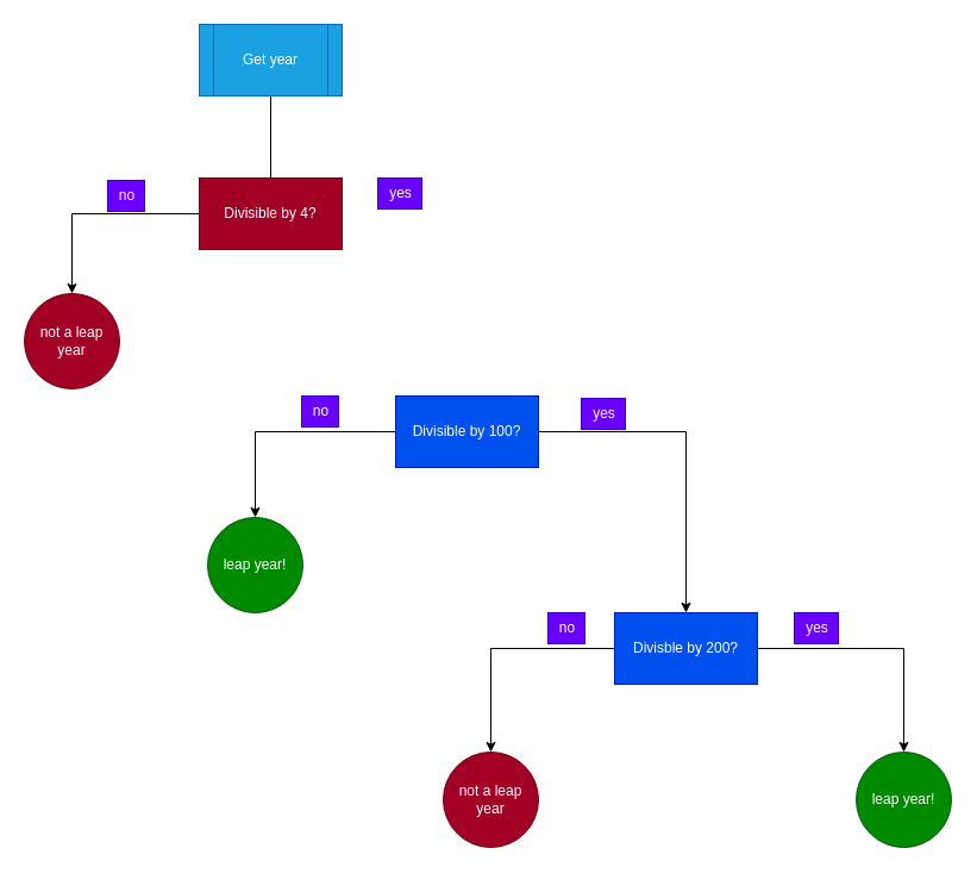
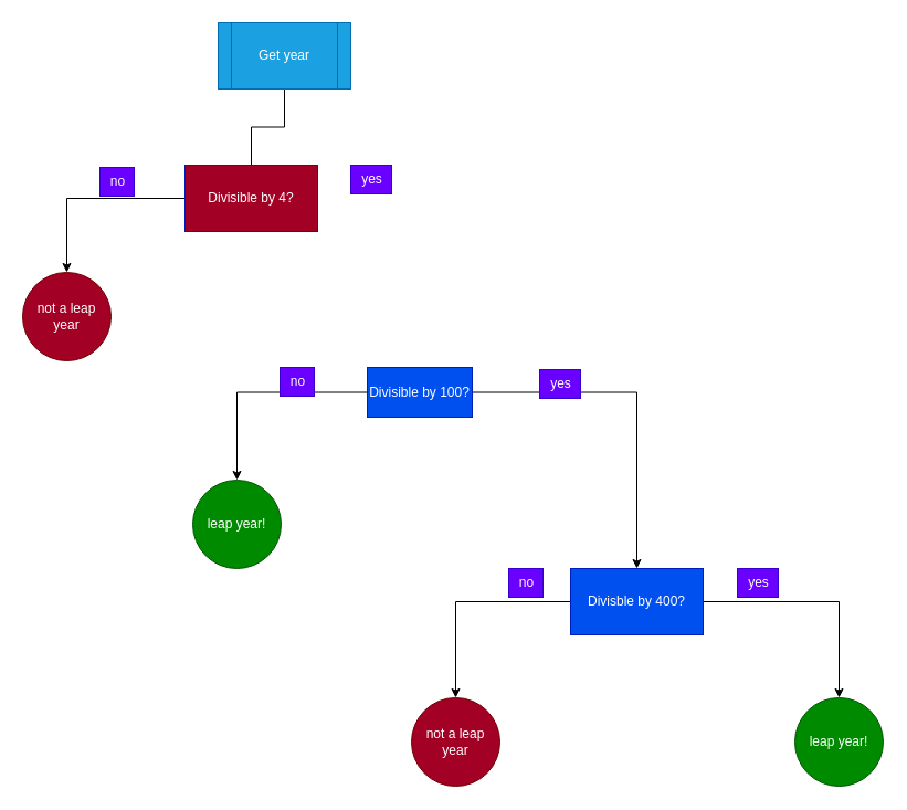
  <mxCell id="0" />
  <mxCell id="1" parent="0" />
  <mxCell id="2" value="" style="edgeStyle=orthogonalEdgeStyle;rounded=0;orthogonalLoop=1;jettySize=auto;html=1;endArrow=none;" edge="1" parent="1" source="3" target="5"><mxGeometry relative="1" as="geometry" /></mxCell>
- <mxCell id="3" value="Get year" style="shape=process;whiteSpace=wrap;html=1;backgroundOutline=1;fillColor=#1ba1e2;fontColor=#ffffff;strokeColor=#006EAF;" vertex="1" parent="1"><mxGeometry x="167" y="20" width="120" height="60" as="geometry" /></mxCell>
+ <mxCell id="3" value="Get year" style="shape=process;whiteSpace=wrap;html=1;backgroundOutline=1;fillColor=#1ba1e2;fontColor=#ffffff;strokeColor=#006EAF;" vertex="1" parent="1"><mxGeometry x="197" y="20" width="120" height="60" as="geometry" /></mxCell>
  <mxCell id="4" value="" style="edgeStyle=orthogonalEdgeStyle;rounded=0;orthogonalLoop=1;jettySize=auto;html=1;" edge="1" parent="1" source="5" target="6"><mxGeometry relative="1" as="geometry" /></mxCell>
  <mxCell id="5" value="Divisible by 4?" style="whiteSpace=wrap;html=1;fillColor=#a20025;fontColor=#ffffff;strokeColor=#001DBC;" vertex="1" parent="1"><mxGeometry x="167" y="149" width="120" height="60" as="geometry" /></mxCell>
  <mxCell id="6" value="not a leap year" style="ellipse;whiteSpace=wrap;html=1;fillColor=#a20025;fontColor=#ffffff;strokeColor=#6F0000;" vertex="1" parent="1"><mxGeometry x="20" y="246" width="80" height="80" as="geometry" /></mxCell>
  <mxCell id="7" value="no" style="text;html=1;align=center;verticalAlign=middle;resizable=0;points=[];autosize=1;strokeColor=#3700CC;fillColor=#6a00ff;fontColor=#ffffff;" vertex="1" parent="1"><mxGeometry x="90" y="151" width="31" height="26" as="geometry" /></mxCell>
  <mxCell id="8" value="" style="edgeStyle=orthogonalEdgeStyle;rounded=0;orthogonalLoop=1;jettySize=auto;html=1;" edge="1" parent="1" source="10" target="12"><mxGeometry relative="1" as="geometry" /></mxCell>
  <mxCell id="9" value="" style="edgeStyle=orthogonalEdgeStyle;rounded=0;orthogonalLoop=1;jettySize=auto;html=1;" edge="1" parent="1" source="10" target="16"><mxGeometry relative="1" as="geometry" /></mxCell>
- <mxCell id="10" value="Divisible by 100?" style="whiteSpace=wrap;html=1;fillColor=#0050ef;strokeColor=#001DBC;fontColor=#ffffff;" vertex="1" parent="1"><mxGeometry x="332" y="332" width="120" height="60" as="geometry" /></mxCell>
+ <mxCell id="10" value="Divisible by 100?" style="whiteSpace=wrap;html=1;fillColor=#0050ef;strokeColor=#001DBC;fontColor=#ffffff;" vertex="1" parent="1"><mxGeometry x="332" y="332" width="95" height="45" as="geometry" /></mxCell>
  <mxCell id="11" value="yes" style="text;html=1;align=center;verticalAlign=middle;resizable=0;points=[];autosize=1;strokeColor=#3700CC;fillColor=#6a00ff;fontColor=#ffffff;" vertex="1" parent="1"><mxGeometry x="317" y="149" width="37" height="26" as="geometry" /></mxCell>
  <mxCell id="12" value="leap year!" style="ellipse;whiteSpace=wrap;html=1;fillColor=#008a00;strokeColor=#005700;fontColor=#ffffff;" vertex="1" parent="1"><mxGeometry x="174" y="434" width="80" height="80" as="geometry" /></mxCell>
  <mxCell id="13" value="no" style="text;html=1;align=center;verticalAlign=middle;resizable=0;points=[];autosize=1;strokeColor=#3700CC;fillColor=#6a00ff;fontColor=#ffffff;" vertex="1" parent="1"><mxGeometry x="253" y="332" width="31" height="26" as="geometry" /></mxCell>
  <mxCell id="14" value="" style="edgeStyle=orthogonalEdgeStyle;rounded=0;orthogonalLoop=1;jettySize=auto;html=1;" edge="1" parent="1" source="16" target="18"><mxGeometry relative="1" as="geometry" /></mxCell>
  <mxCell id="15" value="" style="edgeStyle=orthogonalEdgeStyle;rounded=0;orthogonalLoop=1;jettySize=auto;html=1;" edge="1" parent="1" source="16" target="19"><mxGeometry relative="1" as="geometry" /></mxCell>
- <mxCell id="16" value="Divisble by 200?" style="whiteSpace=wrap;html=1;fillColor=#0050ef;strokeColor=#001DBC;fontColor=#ffffff;" vertex="1" parent="1"><mxGeometry x="516" y="514" width="120" height="60" as="geometry" /></mxCell>
+ <mxCell id="16" value="Divisble by 400?" style="whiteSpace=wrap;html=1;fillColor=#0050ef;strokeColor=#001DBC;fontColor=#ffffff;" vertex="1" parent="1"><mxGeometry x="516" y="514" width="120" height="60" as="geometry" /></mxCell>
  <mxCell id="17" value="yes" style="text;html=1;align=center;verticalAlign=middle;resizable=0;points=[];autosize=1;strokeColor=#3700CC;fillColor=#6a00ff;fontColor=#ffffff;" vertex="1" parent="1"><mxGeometry x="488" y="334" width="37" height="26" as="geometry" /></mxCell>
  <mxCell id="18" value="not a leap year" style="ellipse;whiteSpace=wrap;html=1;fillColor=#a20025;strokeColor=#6F0000;fontColor=#ffffff;" vertex="1" parent="1"><mxGeometry x="372" y="631" width="80" height="80" as="geometry" /></mxCell>
  <mxCell id="19" value="leap year!" style="ellipse;whiteSpace=wrap;html=1;fillColor=#008a00;strokeColor=#005700;fontColor=#ffffff;" vertex="1" parent="1"><mxGeometry x="719" y="631" width="80" height="80" as="geometry" /></mxCell>
  <mxCell id="20" value="no" style="text;html=1;align=center;verticalAlign=middle;resizable=0;points=[];autosize=1;strokeColor=#3700CC;fillColor=#6a00ff;fontColor=#ffffff;" vertex="1" parent="1"><mxGeometry x="460" y="514" width="31" height="26" as="geometry" /></mxCell>
  <mxCell id="21" value="yes" style="text;html=1;align=center;verticalAlign=middle;resizable=0;points=[];autosize=1;strokeColor=#3700CC;fillColor=#6a00ff;fontColor=#ffffff;" vertex="1" parent="1"><mxGeometry x="667" y="514" width="37" height="26" as="geometry" /></mxCell>
